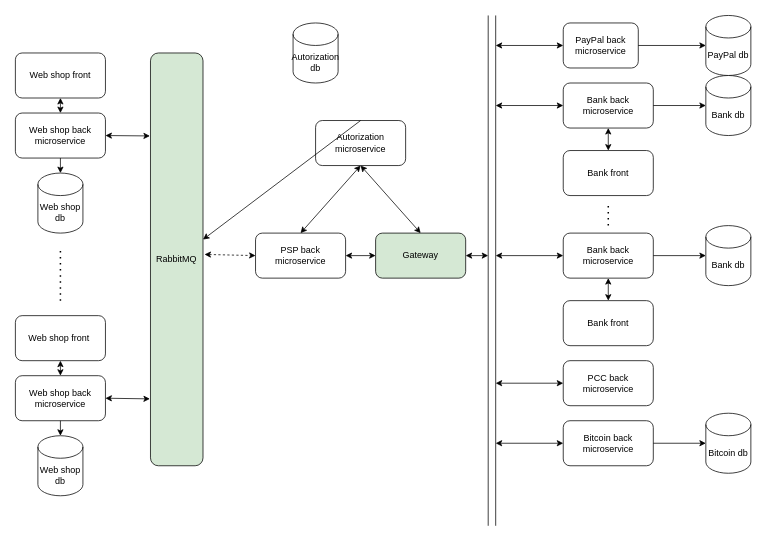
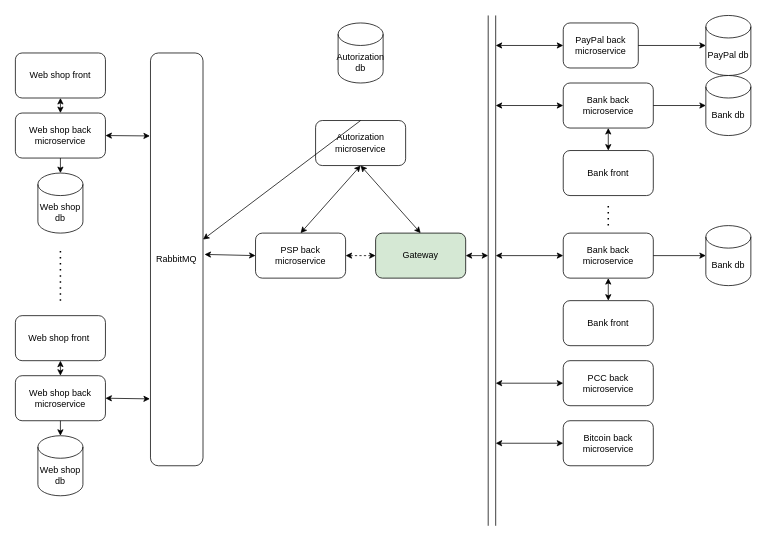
  <mxCell id="0" />
  <mxCell id="1" parent="0" />
  <mxCell id="2" value="Web shop back microservice" style="rounded=1;whiteSpace=wrap;html=1;" parent="1" vertex="1"><mxGeometry x="20" y="150" width="120" height="60" as="geometry" /></mxCell>
  <mxCell id="3" value="Web shop front" style="rounded=1;whiteSpace=wrap;html=1;" parent="1" vertex="1"><mxGeometry x="20" y="70" width="120" height="60" as="geometry" /></mxCell>
  <mxCell id="4" value="Web shop back microservice" style="rounded=1;whiteSpace=wrap;html=1;" parent="1" vertex="1"><mxGeometry x="20" y="500" width="120" height="60" as="geometry" /></mxCell>
  <mxCell id="5" value="Web shop front&amp;nbsp;" style="rounded=1;whiteSpace=wrap;html=1;" parent="1" vertex="1"><mxGeometry x="20" y="420" width="120" height="60" as="geometry" /></mxCell>
  <mxCell id="6" value="" style="endArrow=none;dashed=1;html=1;dashPattern=1 3;strokeWidth=2;rounded=0;" parent="1" edge="1"><mxGeometry width="50" height="50" relative="1" as="geometry"><mxPoint x="80" y="400" as="sourcePoint" /><mxPoint x="80" y="330" as="targetPoint" /></mxGeometry></mxCell>
- <mxCell id="7" value="RabbitMQ" style="rounded=1;whiteSpace=wrap;html=1;fillColor=#d5e8d4;" parent="1" vertex="1"><mxGeometry x="200" y="70" width="70" height="550" as="geometry" /></mxCell>
+ <mxCell id="7" value="RabbitMQ" style="rounded=1;whiteSpace=wrap;html=1;" parent="1" vertex="1"><mxGeometry x="200" y="70" width="70" height="550" as="geometry" /></mxCell>
  <mxCell id="8" value="" style="endArrow=classic;startArrow=classic;html=1;rounded=0;exitX=1;exitY=0.5;exitDx=0;exitDy=0;entryX=-0.011;entryY=0.201;entryDx=0;entryDy=0;entryPerimeter=0;" parent="1" source="2" target="7" edge="1"><mxGeometry width="50" height="50" relative="1" as="geometry"><mxPoint x="150" y="110" as="sourcePoint" /><mxPoint x="210" y="110" as="targetPoint" /><Array as="points" /></mxGeometry></mxCell>
  <mxCell id="9" value="" style="endArrow=classic;startArrow=classic;html=1;rounded=0;exitX=1;exitY=0.5;exitDx=0;exitDy=0;entryX=-0.011;entryY=0.838;entryDx=0;entryDy=0;entryPerimeter=0;" parent="1" source="4" target="7" edge="1"><mxGeometry width="50" height="50" relative="1" as="geometry"><mxPoint x="360" y="330" as="sourcePoint" /><mxPoint x="410" y="280" as="targetPoint" /></mxGeometry></mxCell>
  <mxCell id="10" value="PSP back microservice" style="rounded=1;whiteSpace=wrap;html=1;" parent="1" vertex="1"><mxGeometry x="340" y="310" width="120" height="60" as="geometry" /></mxCell>
  <mxCell id="11" value="Web shop db" style="shape=cylinder3;whiteSpace=wrap;html=1;boundedLbl=1;backgroundOutline=1;size=15;" parent="1" vertex="1"><mxGeometry x="50" y="580" width="60" height="80" as="geometry" /></mxCell>
  <mxCell id="12" value="Web shop db" style="shape=cylinder3;whiteSpace=wrap;html=1;boundedLbl=1;backgroundOutline=1;size=15;" parent="1" vertex="1"><mxGeometry x="50" y="230" width="60" height="80" as="geometry" /></mxCell>
  <mxCell id="13" value="" style="endArrow=classic;startArrow=classic;html=1;rounded=0;exitX=0.5;exitY=0;exitDx=0;exitDy=0;entryX=0.5;entryY=1;entryDx=0;entryDy=0;" parent="1" source="2" target="3" edge="1"><mxGeometry width="50" height="50" relative="1" as="geometry"><mxPoint x="360" y="270" as="sourcePoint" /><mxPoint x="410" y="220" as="targetPoint" /></mxGeometry></mxCell>
  <mxCell id="14" value="" style="endArrow=classic;html=1;rounded=0;exitX=0.5;exitY=1;exitDx=0;exitDy=0;entryX=0.5;entryY=0;entryDx=0;entryDy=0;entryPerimeter=0;" parent="1" source="2" target="12" edge="1"><mxGeometry width="50" height="50" relative="1" as="geometry"><mxPoint x="360" y="270" as="sourcePoint" /><mxPoint x="410" y="220" as="targetPoint" /></mxGeometry></mxCell>
  <mxCell id="15" value="" style="endArrow=classic;startArrow=classic;html=1;rounded=0;exitX=0.5;exitY=1;exitDx=0;exitDy=0;entryX=0.5;entryY=0;entryDx=0;entryDy=0;" parent="1" source="5" target="4" edge="1"><mxGeometry width="50" height="50" relative="1" as="geometry"><mxPoint x="360" y="370" as="sourcePoint" /><mxPoint x="410" y="320" as="targetPoint" /></mxGeometry></mxCell>
  <mxCell id="16" value="" style="endArrow=classic;html=1;rounded=0;entryX=0.5;entryY=0;entryDx=0;entryDy=0;entryPerimeter=0;exitX=0.5;exitY=1;exitDx=0;exitDy=0;" parent="1" source="4" target="11" edge="1"><mxGeometry width="50" height="50" relative="1" as="geometry"><mxPoint x="360" y="470" as="sourcePoint" /><mxPoint x="410" y="420" as="targetPoint" /></mxGeometry></mxCell>
- <mxCell id="17" value="" style="endArrow=classic;startArrow=classic;html=1;rounded=0;entryX=0;entryY=0.5;entryDx=0;entryDy=0;exitX=1.029;exitY=0.488;exitDx=0;exitDy=0;exitPerimeter=0;dashed=1;" parent="1" source="7" target="10" edge="1"><mxGeometry width="50" height="50" relative="1" as="geometry"><mxPoint x="280" y="340" as="sourcePoint" /><mxPoint x="410" y="400" as="targetPoint" /></mxGeometry></mxCell>
+ <mxCell id="17" value="" style="endArrow=classic;startArrow=classic;html=1;rounded=0;entryX=0;entryY=0.5;entryDx=0;entryDy=0;exitX=1.029;exitY=0.488;exitDx=0;exitDy=0;exitPerimeter=0;" parent="1" source="7" target="10" edge="1"><mxGeometry width="50" height="50" relative="1" as="geometry"><mxPoint x="280" y="340" as="sourcePoint" /><mxPoint x="410" y="400" as="targetPoint" /></mxGeometry></mxCell>
  <mxCell id="18" value="Gateway" style="rounded=1;whiteSpace=wrap;html=1;fillColor=#d5e8d4;" parent="1" vertex="1"><mxGeometry x="500" y="310" width="120" height="60" as="geometry" /></mxCell>
- <mxCell id="19" value="" style="endArrow=classic;startArrow=classic;html=1;rounded=0;exitX=1;exitY=0.5;exitDx=0;exitDy=0;entryX=0;entryY=0.5;entryDx=0;entryDy=0;" parent="1" source="10" target="18" edge="1"><mxGeometry width="50" height="50" relative="1" as="geometry"><mxPoint x="500" y="380" as="sourcePoint" /><mxPoint x="550" y="330" as="targetPoint" /></mxGeometry></mxCell>
+ <mxCell id="19" value="" style="endArrow=classic;startArrow=classic;html=1;rounded=0;exitX=1;exitY=0.5;exitDx=0;exitDy=0;entryX=0;entryY=0.5;entryDx=0;entryDy=0;dashed=1;" parent="1" source="10" target="18" edge="1"><mxGeometry width="50" height="50" relative="1" as="geometry"><mxPoint x="500" y="380" as="sourcePoint" /><mxPoint x="550" y="330" as="targetPoint" /></mxGeometry></mxCell>
  <mxCell id="20" value="" style="endArrow=none;html=1;rounded=0;" parent="1" edge="1"><mxGeometry width="50" height="50" relative="1" as="geometry"><mxPoint x="650" y="700" as="sourcePoint" /><mxPoint x="650" as="targetPoint" y="20" /></mxGeometry></mxCell>
  <mxCell id="21" value="" style="endArrow=none;html=1;rounded=0;" parent="1" edge="1"><mxGeometry width="50" height="50" relative="1" as="geometry"><mxPoint x="660" y="700" as="sourcePoint" /><mxPoint x="660" as="targetPoint" y="20" /></mxGeometry></mxCell>
  <mxCell id="22" value="" style="endArrow=classic;startArrow=classic;html=1;rounded=0;exitX=1;exitY=0.5;exitDx=0;exitDy=0;" parent="1" source="18" edge="1"><mxGeometry width="50" height="50" relative="1" as="geometry"><mxPoint x="640" y="360" as="sourcePoint" /><mxPoint x="650" y="340" as="targetPoint" /></mxGeometry></mxCell>
  <mxCell id="23" value="PayPal back microservice" style="rounded=1;whiteSpace=wrap;html=1;" parent="1" vertex="1"><mxGeometry x="750" y="30" width="100" height="60" as="geometry" /></mxCell>
  <mxCell id="24" value="PayPal db" style="shape=cylinder3;whiteSpace=wrap;html=1;boundedLbl=1;backgroundOutline=1;size=15;" parent="1" vertex="1"><mxGeometry x="940" width="60" height="80" as="geometry" y="20" /></mxCell>
  <mxCell id="25" value="Bank back microservice" style="rounded=1;whiteSpace=wrap;html=1;" parent="1" vertex="1"><mxGeometry x="750" y="110" width="120" height="60" as="geometry" /></mxCell>
  <mxCell id="26" value="Bank db" style="shape=cylinder3;whiteSpace=wrap;html=1;boundedLbl=1;backgroundOutline=1;size=15;" parent="1" vertex="1"><mxGeometry x="940" y="100" width="60" height="80" as="geometry" /></mxCell>
  <mxCell id="27" value="Bitcoin back microservice" style="rounded=1;whiteSpace=wrap;html=1;" parent="1" vertex="1"><mxGeometry x="750" y="560" width="120" height="60" as="geometry" /></mxCell>
- <mxCell id="28" value="Bitcoin db" style="shape=cylinder3;whiteSpace=wrap;html=1;boundedLbl=1;backgroundOutline=1;size=15;" parent="1" vertex="1"><mxGeometry x="940" y="550" width="60" height="80" as="geometry" /></mxCell>
  <mxCell id="29" value="Autorization microservice" style="rounded=1;whiteSpace=wrap;html=1;" parent="1" vertex="1"><mxGeometry x="420" y="160" width="120" height="60" as="geometry" /></mxCell>
- <mxCell id="30" value="Autorization db" style="shape=cylinder3;whiteSpace=wrap;html=1;boundedLbl=1;backgroundOutline=1;size=15;" parent="1" vertex="1"><mxGeometry x="390" y="30" width="60" height="80" as="geometry" /></mxCell>
+ <mxCell id="30" value="Autorization db" style="shape=cylinder3;whiteSpace=wrap;html=1;boundedLbl=1;backgroundOutline=1;size=15;" parent="1" vertex="1"><mxGeometry x="450" y="30" width="60" height="80" as="geometry" /></mxCell>
  <mxCell id="31" value="" style="endArrow=classic;startArrow=classic;html=1;rounded=0;entryX=0;entryY=0.5;entryDx=0;entryDy=0;" parent="1" target="23" edge="1"><mxGeometry width="50" height="50" relative="1" as="geometry"><mxPoint x="660" y="60" as="sourcePoint" /><mxPoint x="730" y="270" as="targetPoint" /></mxGeometry></mxCell>
  <mxCell id="32" value="" style="endArrow=classic;html=1;rounded=0;exitX=1;exitY=0.5;exitDx=0;exitDy=0;entryX=0;entryY=0.5;entryDx=0;entryDy=0;entryPerimeter=0;" parent="1" source="23" target="24" edge="1"><mxGeometry width="50" height="50" relative="1" as="geometry"><mxPoint x="680" y="320" as="sourcePoint" /><mxPoint x="730" y="270" as="targetPoint" /></mxGeometry></mxCell>
  <mxCell id="33" value="" style="endArrow=classic;startArrow=classic;html=1;rounded=0;entryX=0;entryY=0.5;entryDx=0;entryDy=0;" parent="1" target="25" edge="1"><mxGeometry width="50" height="50" relative="1" as="geometry"><mxPoint x="660" y="140" as="sourcePoint" /><mxPoint x="730" y="170" as="targetPoint" /></mxGeometry></mxCell>
  <mxCell id="34" value="" style="endArrow=classic;startArrow=classic;html=1;rounded=0;entryX=0;entryY=0.5;entryDx=0;entryDy=0;" parent="1" target="27" edge="1"><mxGeometry width="50" height="50" relative="1" as="geometry"><mxPoint x="660" y="590" as="sourcePoint" /><mxPoint x="730" y="560" as="targetPoint" /></mxGeometry></mxCell>
- <mxCell id="35" value="" style="endArrow=classic;html=1;rounded=0;exitX=1;exitY=0.5;exitDx=0;exitDy=0;entryX=0;entryY=0.5;entryDx=0;entryDy=0;entryPerimeter=0;" parent="1" source="27" target="28" edge="1"><mxGeometry width="50" height="50" relative="1" as="geometry"><mxPoint x="680" y="610" as="sourcePoint" /><mxPoint x="730" y="560" as="targetPoint" /></mxGeometry></mxCell>
  <mxCell id="36" value="Bank front" style="rounded=1;whiteSpace=wrap;html=1;" parent="1" vertex="1"><mxGeometry x="750" y="200" width="120" height="60" as="geometry" /></mxCell>
  <mxCell id="37" value="" style="endArrow=classic;startArrow=classic;html=1;rounded=0;exitX=0.5;exitY=0;exitDx=0;exitDy=0;entryX=0.5;entryY=1;entryDx=0;entryDy=0;" parent="1" source="36" target="25" edge="1"><mxGeometry width="50" height="50" relative="1" as="geometry"><mxPoint x="800" y="290" as="sourcePoint" /><mxPoint x="850" y="240" as="targetPoint" /></mxGeometry></mxCell>
  <mxCell id="38" value="" style="endArrow=classic;html=1;rounded=0;exitX=1;exitY=0.5;exitDx=0;exitDy=0;entryX=0;entryY=0.5;entryDx=0;entryDy=0;entryPerimeter=0;" parent="1" source="25" target="26" edge="1"><mxGeometry width="50" height="50" relative="1" as="geometry"><mxPoint x="1060" y="240" as="sourcePoint" /><mxPoint x="1110" y="190" as="targetPoint" /><Array as="points" /></mxGeometry></mxCell>
  <mxCell id="39" value="PCC back microservice" style="rounded=1;whiteSpace=wrap;html=1;" parent="1" vertex="1"><mxGeometry x="750" y="480" width="120" height="60" as="geometry" /></mxCell>
  <mxCell id="40" value="" style="endArrow=classic;startArrow=classic;html=1;rounded=0;entryX=0;entryY=0.5;entryDx=0;entryDy=0;" parent="1" target="39" edge="1"><mxGeometry width="50" height="50" relative="1" as="geometry"><mxPoint x="660" y="510" as="sourcePoint" /><mxPoint x="660" y="530" as="targetPoint" /></mxGeometry></mxCell>
  <mxCell id="41" value="" style="endArrow=classic;html=1;rounded=0;exitX=0.5;exitY=0;exitDx=0;exitDy=0;" parent="1" source="29" target="7" edge="1"><mxGeometry width="50" height="50" relative="1" as="geometry"><mxPoint x="440" y="430" as="sourcePoint" /><mxPoint x="490" y="380" as="targetPoint" /></mxGeometry></mxCell>
  <mxCell id="42" value="" style="endArrow=none;dashed=1;html=1;dashPattern=1 3;strokeWidth=2;rounded=0;" parent="1" edge="1"><mxGeometry width="50" height="50" relative="1" as="geometry"><mxPoint x="810" y="300" as="sourcePoint" /><mxPoint x="810" y="270" as="targetPoint" /><Array as="points" /></mxGeometry></mxCell>
  <mxCell id="43" value="Bank back microservice" style="rounded=1;whiteSpace=wrap;html=1;" parent="1" vertex="1"><mxGeometry x="750" y="310" width="120" height="60" as="geometry" /></mxCell>
  <mxCell id="44" value="Bank db" style="shape=cylinder3;whiteSpace=wrap;html=1;boundedLbl=1;backgroundOutline=1;size=15;" parent="1" vertex="1"><mxGeometry x="940" y="300" width="60" height="80" as="geometry" /></mxCell>
  <mxCell id="45" value="" style="endArrow=classic;startArrow=classic;html=1;rounded=0;entryX=0;entryY=0.5;entryDx=0;entryDy=0;" parent="1" target="43" edge="1"><mxGeometry width="50" height="50" relative="1" as="geometry"><mxPoint x="660" y="340" as="sourcePoint" /><mxPoint x="730" y="370" as="targetPoint" /></mxGeometry></mxCell>
  <mxCell id="46" value="Bank front" style="rounded=1;whiteSpace=wrap;html=1;" parent="1" vertex="1"><mxGeometry x="750" y="400" width="120" height="60" as="geometry" /></mxCell>
  <mxCell id="47" value="" style="endArrow=classic;startArrow=classic;html=1;rounded=0;exitX=0.5;exitY=0;exitDx=0;exitDy=0;entryX=0.5;entryY=1;entryDx=0;entryDy=0;" parent="1" source="46" target="43" edge="1"><mxGeometry width="50" height="50" relative="1" as="geometry"><mxPoint x="800" y="490" as="sourcePoint" /><mxPoint x="850" y="440" as="targetPoint" /></mxGeometry></mxCell>
  <mxCell id="48" value="" style="endArrow=classic;html=1;rounded=0;exitX=1;exitY=0.5;exitDx=0;exitDy=0;entryX=0;entryY=0.5;entryDx=0;entryDy=0;entryPerimeter=0;" parent="1" source="43" target="44" edge="1"><mxGeometry width="50" height="50" relative="1" as="geometry"><mxPoint x="1060" y="440" as="sourcePoint" /><mxPoint x="1110" y="390" as="targetPoint" /><Array as="points" /></mxGeometry></mxCell>
  <mxCell id="49" value="" style="endArrow=classic;startArrow=classic;html=1;rounded=0;exitX=0.5;exitY=0;exitDx=0;exitDy=0;entryX=0.5;entryY=1;entryDx=0;entryDy=0;" parent="1" source="10" target="29" edge="1"><mxGeometry width="50" height="50" relative="1" as="geometry"><mxPoint x="460" y="360" as="sourcePoint" /><mxPoint x="510" y="310" as="targetPoint" /></mxGeometry></mxCell>
  <mxCell id="50" value="" style="endArrow=classic;startArrow=classic;html=1;rounded=0;entryX=0.5;entryY=0;entryDx=0;entryDy=0;exitX=0.5;exitY=1;exitDx=0;exitDy=0;" parent="1" source="29" target="18" edge="1"><mxGeometry width="50" height="50" relative="1" as="geometry"><mxPoint x="460" y="360" as="sourcePoint" /><mxPoint x="510" y="310" as="targetPoint" /></mxGeometry></mxCell>
